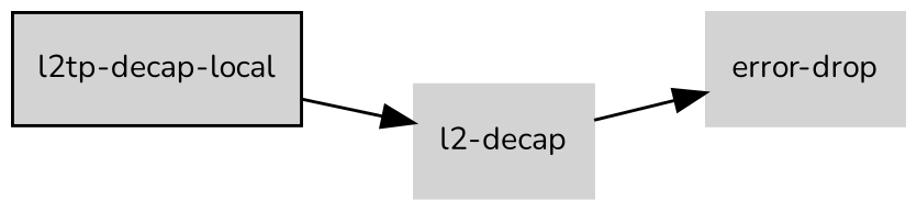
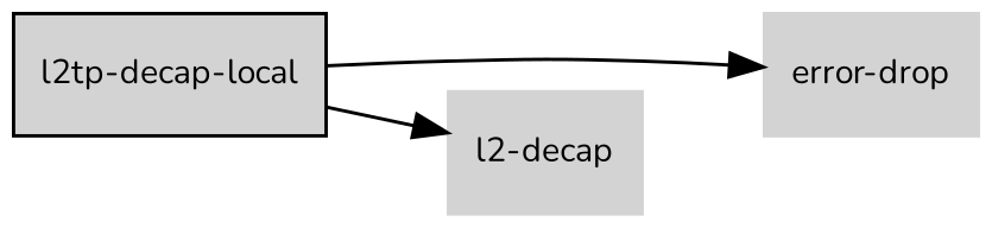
  digraph {
    fontname=Nunito
    rankdir=LR
    node [color=lightgray fillcolor=lightgray fontcolor=black fontname=Nunito fontsize=10 shape=box style=filled]
    edge [fontname=Nunito fontsize=8]
    "l2tp-decap-local" [color=black]
    "error-drop"
    n3 [label="l2-decap"]
-   n3 -> "error-drop"
+   "l2tp-decap-local" -> "error-drop"
    "l2tp-decap-local" -> n3
  }
